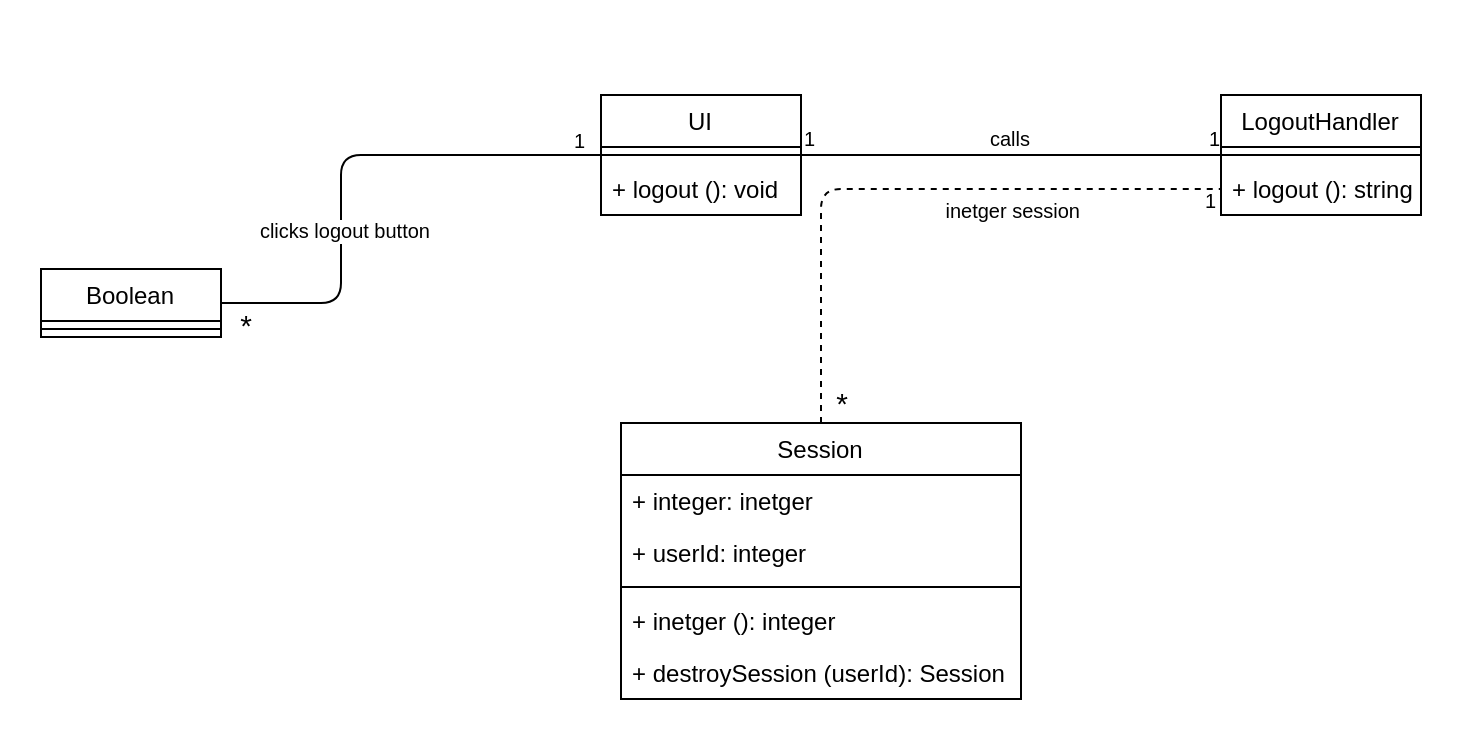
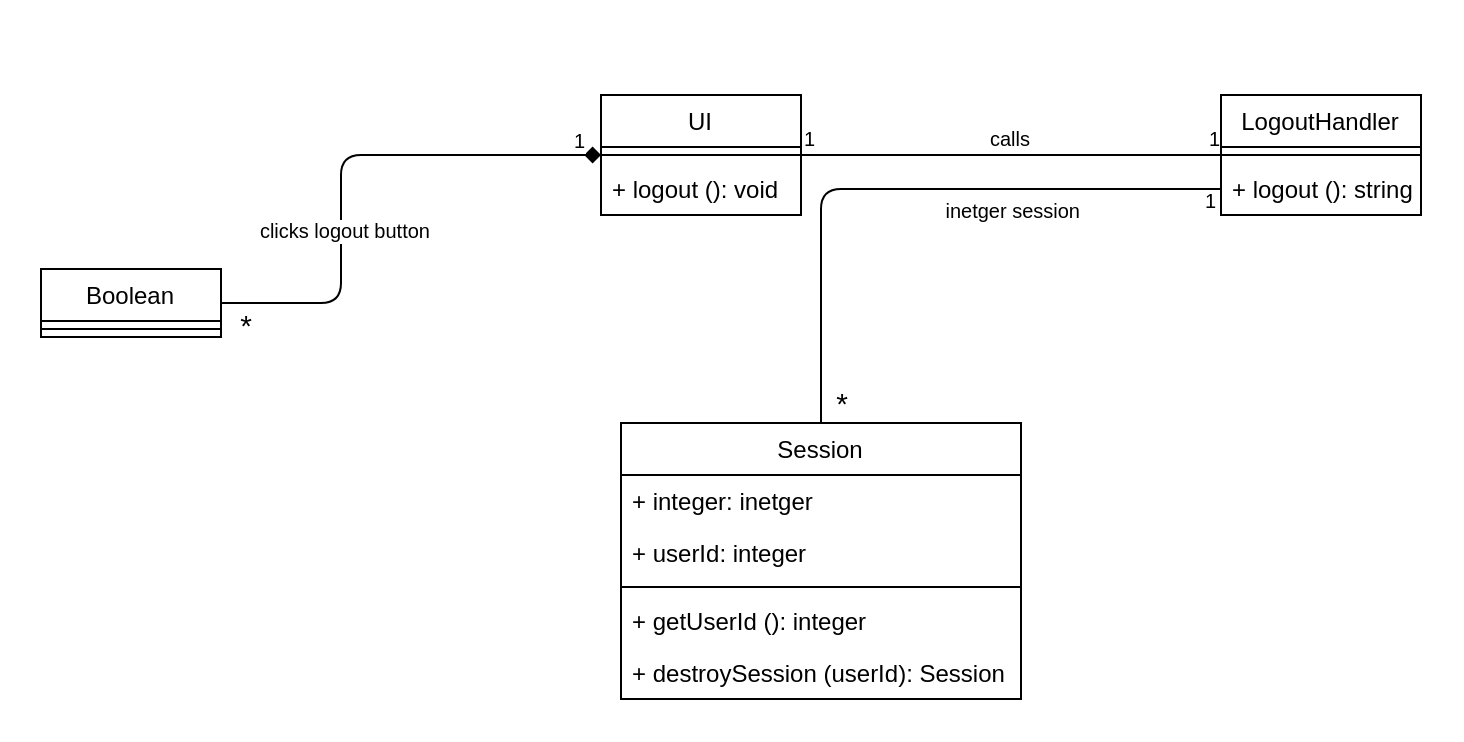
  <mxCell id="0" />
  <mxCell id="1" parent="0" />
- <mxCell id="2" value="" style="endArrow=none;html=1;edgeStyle=orthogonalEdgeStyle;entryX=0;entryY=0.5;entryDx=0;entryDy=0;exitX=1;exitY=0.5;exitDx=0;exitDy=0;" parent="1" source="25" target="12" edge="1"><mxGeometry relative="1" as="geometry"><mxPoint x="110" y="164" as="sourcePoint" /><mxPoint x="220" y="74" as="targetPoint" /><Array as="points"><mxPoint x="170" y="151" /><mxPoint x="170" y="77" /></Array></mxGeometry></mxCell>
+ <mxCell id="2" value="" style="endArrow=diamond;html=1;edgeStyle=orthogonalEdgeStyle;entryX=0;entryY=0.5;entryDx=0;entryDy=0;exitX=1;exitY=0.5;exitDx=0;exitDy=0;" parent="1" source="25" target="12" edge="1"><mxGeometry relative="1" as="geometry"><mxPoint x="110" y="164" as="sourcePoint" /><mxPoint x="220" y="74" as="targetPoint" /><Array as="points"><mxPoint x="170" y="151" /><mxPoint x="170" y="77" /></Array></mxGeometry></mxCell>
  <mxCell id="3" value="clicks logout button" style="resizable=0;html=1;align=right;verticalAlign=bottom;labelBackgroundColor=#ffffff;fontSize=10;" parent="2" connectable="0" vertex="1"><mxGeometry x="1" relative="1" as="geometry"><mxPoint x="-85" y="46" as="offset" /></mxGeometry></mxCell>
  <mxCell id="4" value="&lt;font style=&quot;font-size: 15px&quot;&gt;*&lt;/font&gt;" style="resizable=0;html=1;align=right;verticalAlign=bottom;labelBackgroundColor=#ffffff;fontSize=10;" parent="1" connectable="0" vertex="1"><mxGeometry x="136" y="117" as="geometry"><mxPoint x="-10" y="56" as="offset" /></mxGeometry></mxCell>
  <mxCell id="5" value="" style="endArrow=none;html=1;edgeStyle=orthogonalEdgeStyle;exitX=1;exitY=0.5;exitDx=0;exitDy=0;entryX=0;entryY=0.5;entryDx=0;entryDy=0;" parent="1" source="12" edge="1"><mxGeometry relative="1" as="geometry"><mxPoint x="510" y="81.5" as="sourcePoint" /><mxPoint x="610" y="77" as="targetPoint" /><Array as="points"><mxPoint x="600" y="77" /><mxPoint x="600" y="77" /></Array></mxGeometry></mxCell>
  <mxCell id="6" value="1" style="resizable=0;html=1;align=left;verticalAlign=bottom;labelBackgroundColor=#ffffff;fontSize=10;" parent="5" connectable="0" vertex="1"><mxGeometry x="-1" relative="1" as="geometry" /></mxCell>
  <mxCell id="7" value="1" style="resizable=0;html=1;align=right;verticalAlign=bottom;labelBackgroundColor=#ffffff;fontSize=10;" parent="5" connectable="0" vertex="1"><mxGeometry x="1" relative="1" as="geometry" /></mxCell>
  <mxCell id="8" value="calls" style="resizable=0;html=1;align=right;verticalAlign=bottom;labelBackgroundColor=#ffffff;fontSize=10;" parent="1" connectable="0" vertex="1"><mxGeometry x="525" y="20.5" as="geometry"><mxPoint x="-10" y="56" as="offset" /></mxGeometry></mxCell>
- <mxCell id="9" value="" style="endArrow=none;html=1;edgeStyle=orthogonalEdgeStyle;exitX=0.5;exitY=0;exitDx=0;exitDy=0;entryX=0;entryY=0.5;entryDx=0;entryDy=0;dashed=1;" parent="1" source="18" target="17" edge="1"><mxGeometry relative="1" as="geometry"><mxPoint x="420" y="209" as="sourcePoint" /><mxPoint x="645" y="103" as="targetPoint" /><Array as="points"><mxPoint x="410" y="94" /></Array></mxGeometry></mxCell>
+ <mxCell id="9" value="" style="endArrow=none;html=1;edgeStyle=orthogonalEdgeStyle;exitX=0.5;exitY=0;exitDx=0;exitDy=0;entryX=0;entryY=0.5;entryDx=0;entryDy=0;" parent="1" source="18" target="17" edge="1"><mxGeometry relative="1" as="geometry"><mxPoint x="420" y="209" as="sourcePoint" /><mxPoint x="645" y="103" as="targetPoint" /><Array as="points"><mxPoint x="410" y="94" /></Array></mxGeometry></mxCell>
  <mxCell id="10" value="1" style="resizable=0;html=1;align=right;verticalAlign=bottom;labelBackgroundColor=#ffffff;fontSize=10;" parent="9" connectable="0" vertex="1"><mxGeometry x="1" relative="1" as="geometry"><mxPoint x="-2" y="14" as="offset" /></mxGeometry></mxCell>
  <mxCell id="11" value="&lt;div style=&quot;text-align: center&quot;&gt;&lt;span&gt;inetger session&lt;/span&gt;&lt;/div&gt;" style="resizable=0;html=1;align=right;verticalAlign=bottom;labelBackgroundColor=#ffffff;fontSize=10;" parent="1" connectable="0" vertex="1"><mxGeometry x="550" y="57" as="geometry"><mxPoint x="-10" y="56" as="offset" /></mxGeometry></mxCell>
  <mxCell id="12" value="UI" style="swimlane;fontStyle=0;align=center;verticalAlign=top;childLayout=stackLayout;horizontal=1;startSize=26;horizontalStack=0;resizeParent=1;resizeParentMax=0;resizeLast=0;collapsible=1;marginBottom=0;" parent="1" vertex="1"><mxGeometry x="300" y="47" width="100" height="60" as="geometry" /></mxCell>
  <mxCell id="13" value="" style="line;strokeWidth=1;fillColor=none;align=left;verticalAlign=middle;spacingTop=-1;spacingLeft=3;spacingRight=3;rotatable=0;labelPosition=right;points=[];portConstraint=eastwest;" parent="12" vertex="1"><mxGeometry y="26" width="100" height="8" as="geometry" /></mxCell>
  <mxCell id="14" value="+ logout (): void" style="text;strokeColor=none;fillColor=none;align=left;verticalAlign=top;spacingLeft=4;spacingRight=4;overflow=hidden;rotatable=0;points=[[0,0.5],[1,0.5]];portConstraint=eastwest;" parent="12" vertex="1"><mxGeometry y="34" width="100" height="26" as="geometry" /></mxCell>
  <mxCell id="15" value="LogoutHandler" style="swimlane;fontStyle=0;align=center;verticalAlign=top;childLayout=stackLayout;horizontal=1;startSize=26;horizontalStack=0;resizeParent=1;resizeParentMax=0;resizeLast=0;collapsible=1;marginBottom=0;" parent="1" vertex="1"><mxGeometry x="610" y="47" width="100" height="60" as="geometry" /></mxCell>
  <mxCell id="16" value="" style="line;strokeWidth=1;fillColor=none;align=left;verticalAlign=middle;spacingTop=-1;spacingLeft=3;spacingRight=3;rotatable=0;labelPosition=right;points=[];portConstraint=eastwest;" parent="15" vertex="1"><mxGeometry y="26" width="100" height="8" as="geometry" /></mxCell>
  <mxCell id="17" value="+ logout (): string" style="text;strokeColor=none;fillColor=none;align=left;verticalAlign=top;spacingLeft=4;spacingRight=4;overflow=hidden;rotatable=0;points=[[0,0.5],[1,0.5]];portConstraint=eastwest;" parent="15" vertex="1"><mxGeometry y="34" width="100" height="26" as="geometry" /></mxCell>
  <mxCell id="18" value="Session" style="swimlane;fontStyle=0;align=center;verticalAlign=top;childLayout=stackLayout;horizontal=1;startSize=26;horizontalStack=0;resizeParent=1;resizeParentMax=0;resizeLast=0;collapsible=1;marginBottom=0;" parent="1" vertex="1"><mxGeometry x="310" y="211" width="200" height="138" as="geometry" /></mxCell>
  <mxCell id="19" value="+ integer: inetger" style="text;strokeColor=none;fillColor=none;align=left;verticalAlign=top;spacingLeft=4;spacingRight=4;overflow=hidden;rotatable=0;points=[[0,0.5],[1,0.5]];portConstraint=eastwest;" parent="18" vertex="1"><mxGeometry y="26" width="200" height="26" as="geometry" /></mxCell>
  <mxCell id="20" value="+ userId: integer" style="text;strokeColor=none;fillColor=none;align=left;verticalAlign=top;spacingLeft=4;spacingRight=4;overflow=hidden;rotatable=0;points=[[0,0.5],[1,0.5]];portConstraint=eastwest;" parent="18" vertex="1"><mxGeometry y="52" width="200" height="26" as="geometry" /></mxCell>
  <mxCell id="21" value="" style="line;strokeWidth=1;fillColor=none;align=left;verticalAlign=middle;spacingTop=-1;spacingLeft=3;spacingRight=3;rotatable=0;labelPosition=right;points=[];portConstraint=eastwest;" parent="18" vertex="1"><mxGeometry y="78" width="200" height="8" as="geometry" /></mxCell>
- <mxCell id="22" value="+ inetger (): integer" style="text;strokeColor=none;fillColor=none;align=left;verticalAlign=top;spacingLeft=4;spacingRight=4;overflow=hidden;rotatable=0;points=[[0,0.5],[1,0.5]];portConstraint=eastwest;" parent="18" vertex="1"><mxGeometry y="86" width="200" height="26" as="geometry" /></mxCell>
+ <mxCell id="22" value="+ getUserId (): integer" style="text;strokeColor=none;fillColor=none;align=left;verticalAlign=top;spacingLeft=4;spacingRight=4;overflow=hidden;rotatable=0;points=[[0,0.5],[1,0.5]];portConstraint=eastwest;" parent="18" vertex="1"><mxGeometry y="86" width="200" height="26" as="geometry" /></mxCell>
  <mxCell id="23" value="+ destroySession (userId): Session" style="text;strokeColor=none;fillColor=none;align=left;verticalAlign=top;spacingLeft=4;spacingRight=4;overflow=hidden;rotatable=0;points=[[0,0.5],[1,0.5]];portConstraint=eastwest;" parent="18" vertex="1"><mxGeometry y="112" width="200" height="26" as="geometry" /></mxCell>
  <mxCell id="24" value="1" style="resizable=0;html=1;align=left;verticalAlign=bottom;labelBackgroundColor=#ffffff;fontSize=10;" parent="1" connectable="0" vertex="1"><mxGeometry x="403" y="91" as="geometry"><mxPoint x="-118" y="-13" as="offset" /></mxGeometry></mxCell>
  <mxCell id="25" value="Boolean" style="swimlane;fontStyle=0;align=center;verticalAlign=top;childLayout=stackLayout;horizontal=1;startSize=26;horizontalStack=0;resizeParent=1;resizeParentMax=0;resizeLast=0;collapsible=1;marginBottom=0;" parent="1" vertex="1"><mxGeometry x="20" y="134" width="90" height="34" as="geometry" /></mxCell>
  <mxCell id="26" value="" style="line;strokeWidth=1;fillColor=none;align=left;verticalAlign=middle;spacingTop=-1;spacingLeft=3;spacingRight=3;rotatable=0;labelPosition=right;points=[];portConstraint=eastwest;" parent="25" vertex="1"><mxGeometry y="26" width="90" height="8" as="geometry" /></mxCell>
  <mxCell id="27" value="&lt;font style=&quot;font-size: 15px&quot;&gt;*&lt;/font&gt;" style="resizable=0;html=1;align=right;verticalAlign=bottom;labelBackgroundColor=#ffffff;fontSize=10;" parent="1" connectable="0" vertex="1"><mxGeometry x="434" y="156" as="geometry"><mxPoint x="-10" y="56" as="offset" /></mxGeometry></mxCell>
